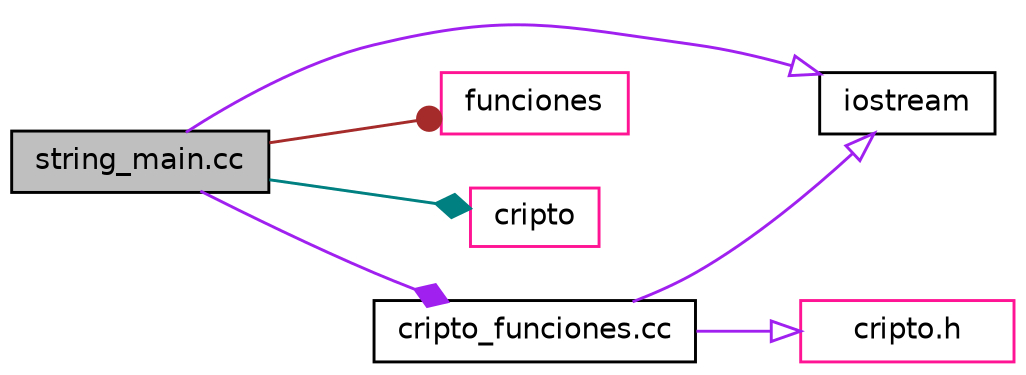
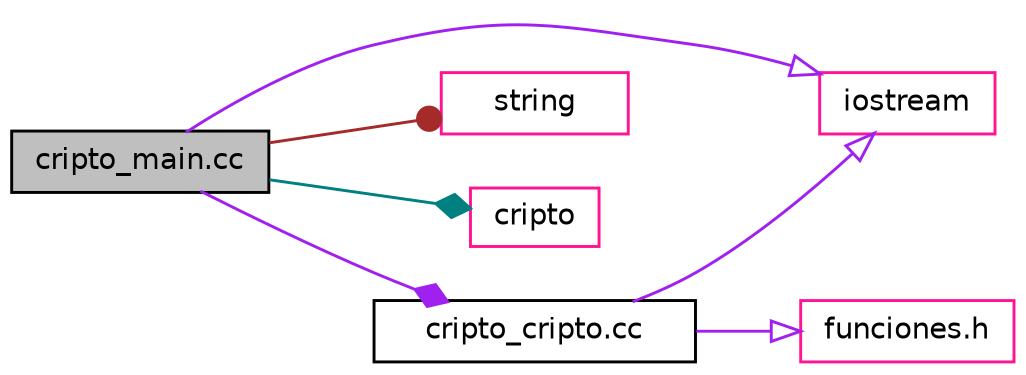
  digraph {
    rankdir=LR
    node [color=black fillcolor=white fontname=Helvetica fontsize=10 shape=record style=filled]
    edge [arrowhead=onormal color=purple fontname=Helvetica fontsize=10 labelfontname=Helvetica labelfontsize=10 style=solid]
-   n1 [fillcolor=grey75 fontcolor=black height=0.2 label="string_main.cc" width=0.4]
-   n2 [height=0.2 label=iostream width=0.4]
-   n3 [color=deeppink height=0.2 label=funciones width=0.4]
+   n1 [fillcolor=grey75 fontcolor=black height=0.2 label="cripto_main.cc" width=0.4]
+   n2 [color=deeppink height=0.2 label=iostream width=0.4]
+   n3 [color=deeppink height=0.2 label=string width=0.4]
    n4 [color=deeppink height=0.2 label=cripto width=0.4]
-   n5 [height=0.2 label="cripto_funciones.cc" width=0.4]
-   n6 [color=deeppink height=0.2 label="cripto.h" width=0.4]
+   n5 [height=0.2 label="cripto_cripto.cc" width=0.4]
+   n6 [color=deeppink height=0.2 label="funciones.h" width=0.4]
    n1 -> n2
    n1 -> n3 [arrowhead=dot color=brown]
    n1 -> n4 [arrowhead=diamond color=teal]
    n1 -> n5 [arrowhead=diamond]
    n5 -> n2
    n5 -> n6
  }
